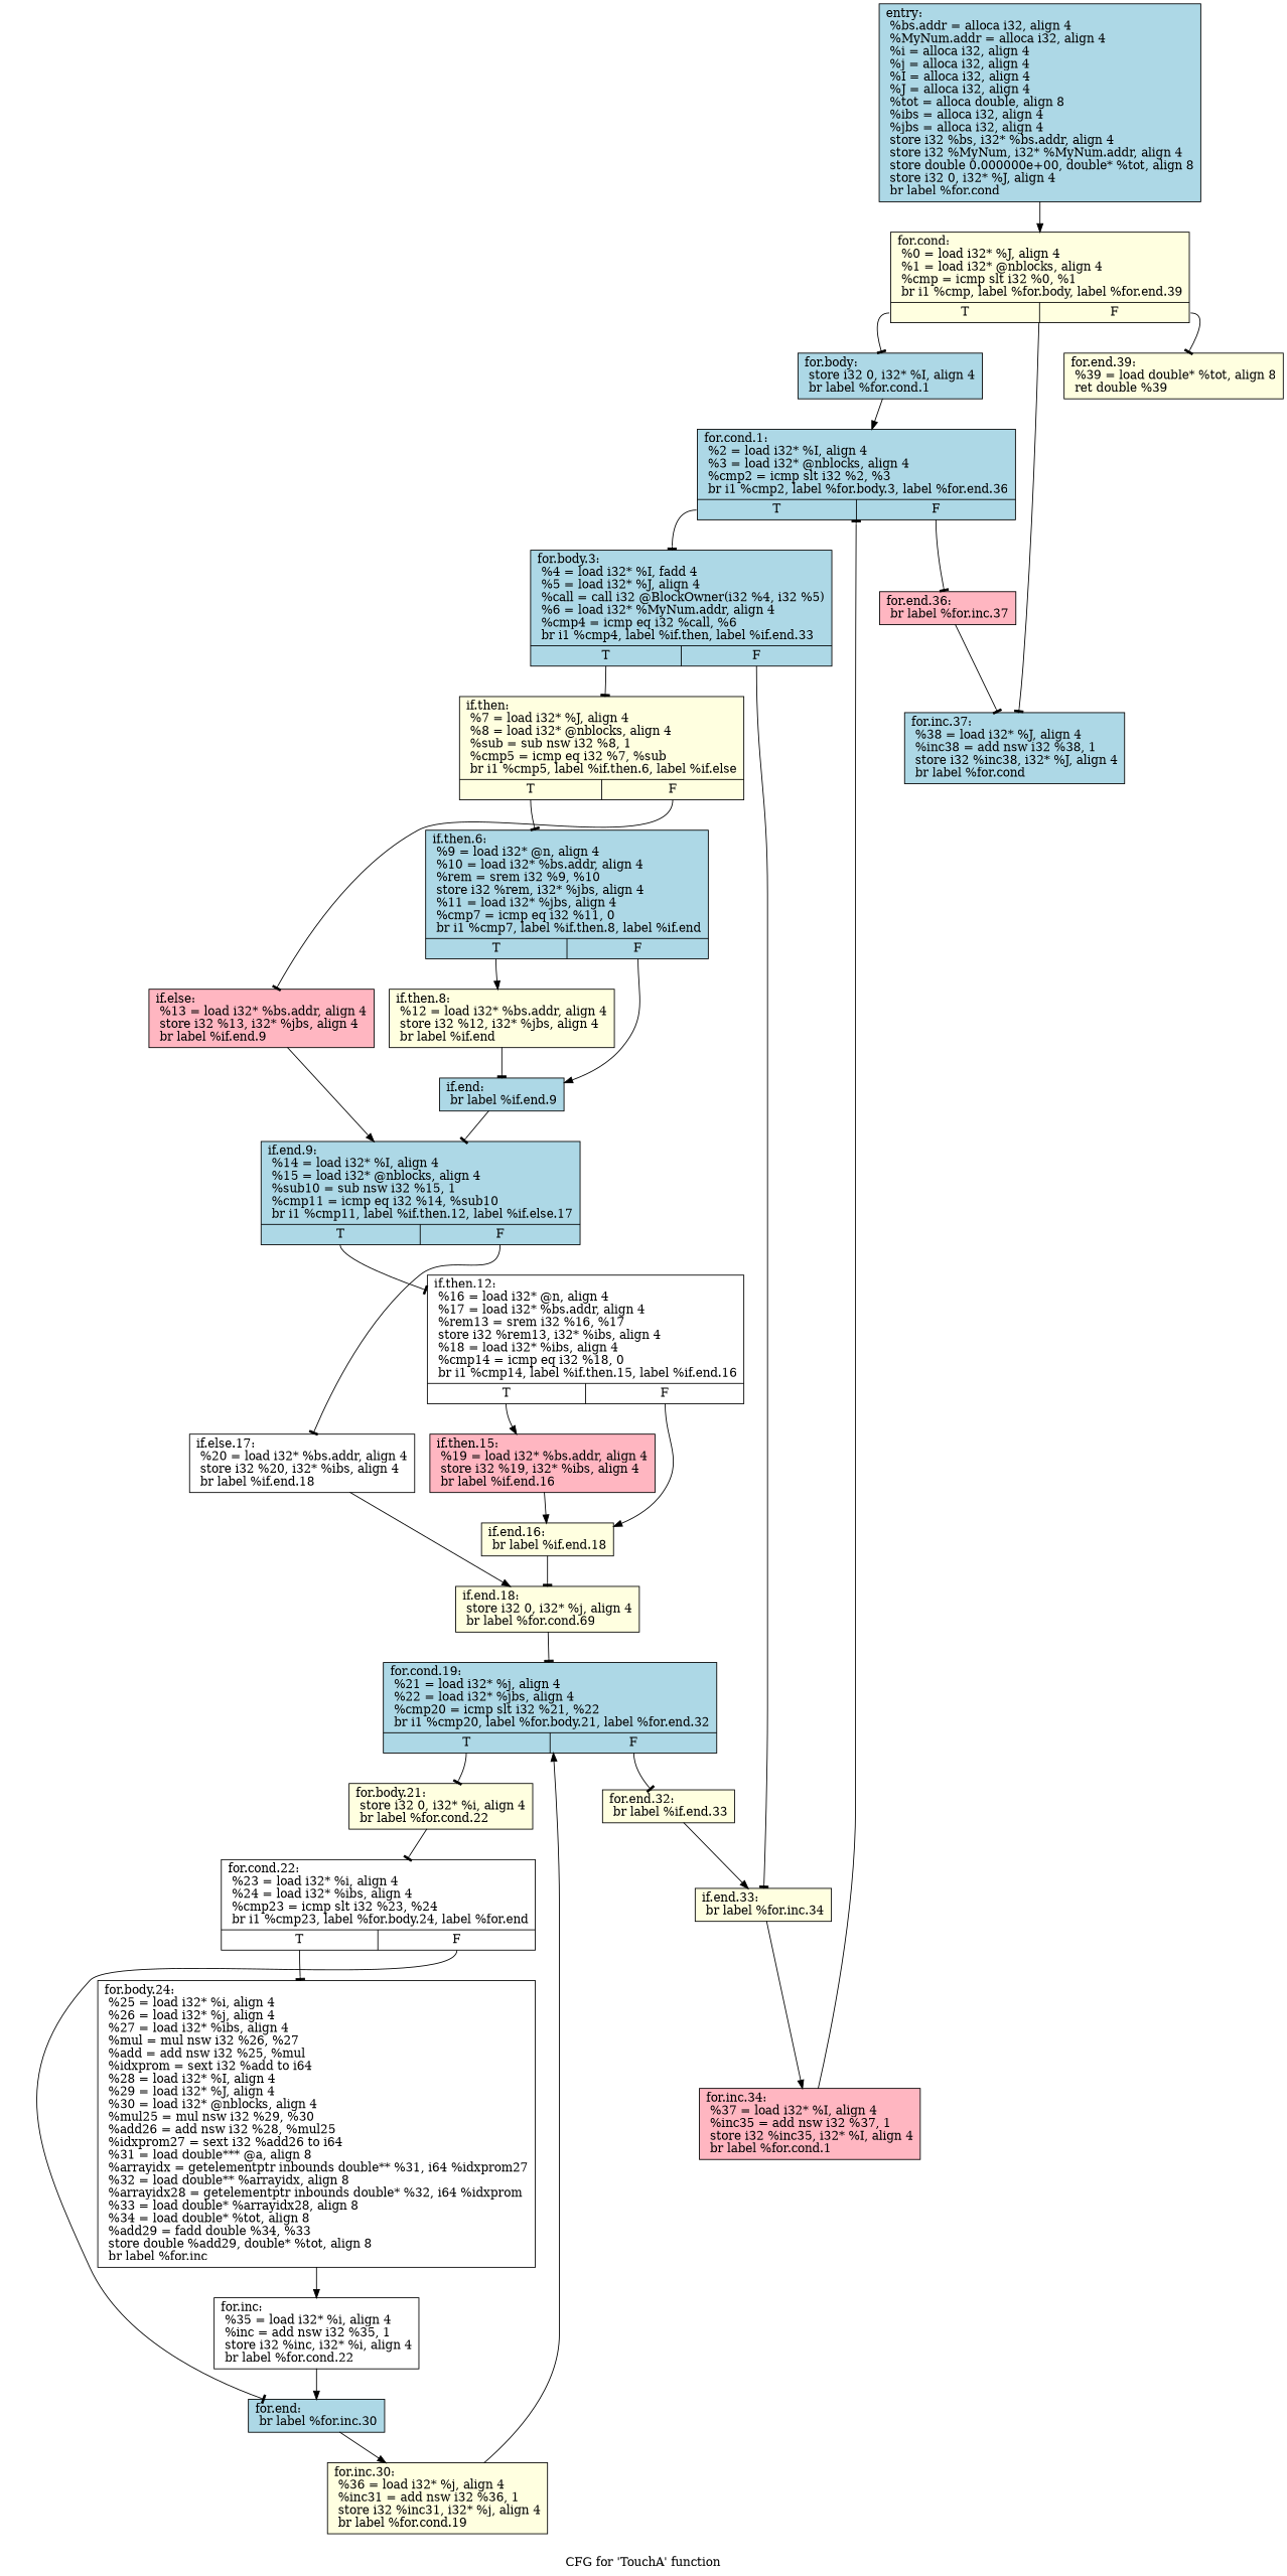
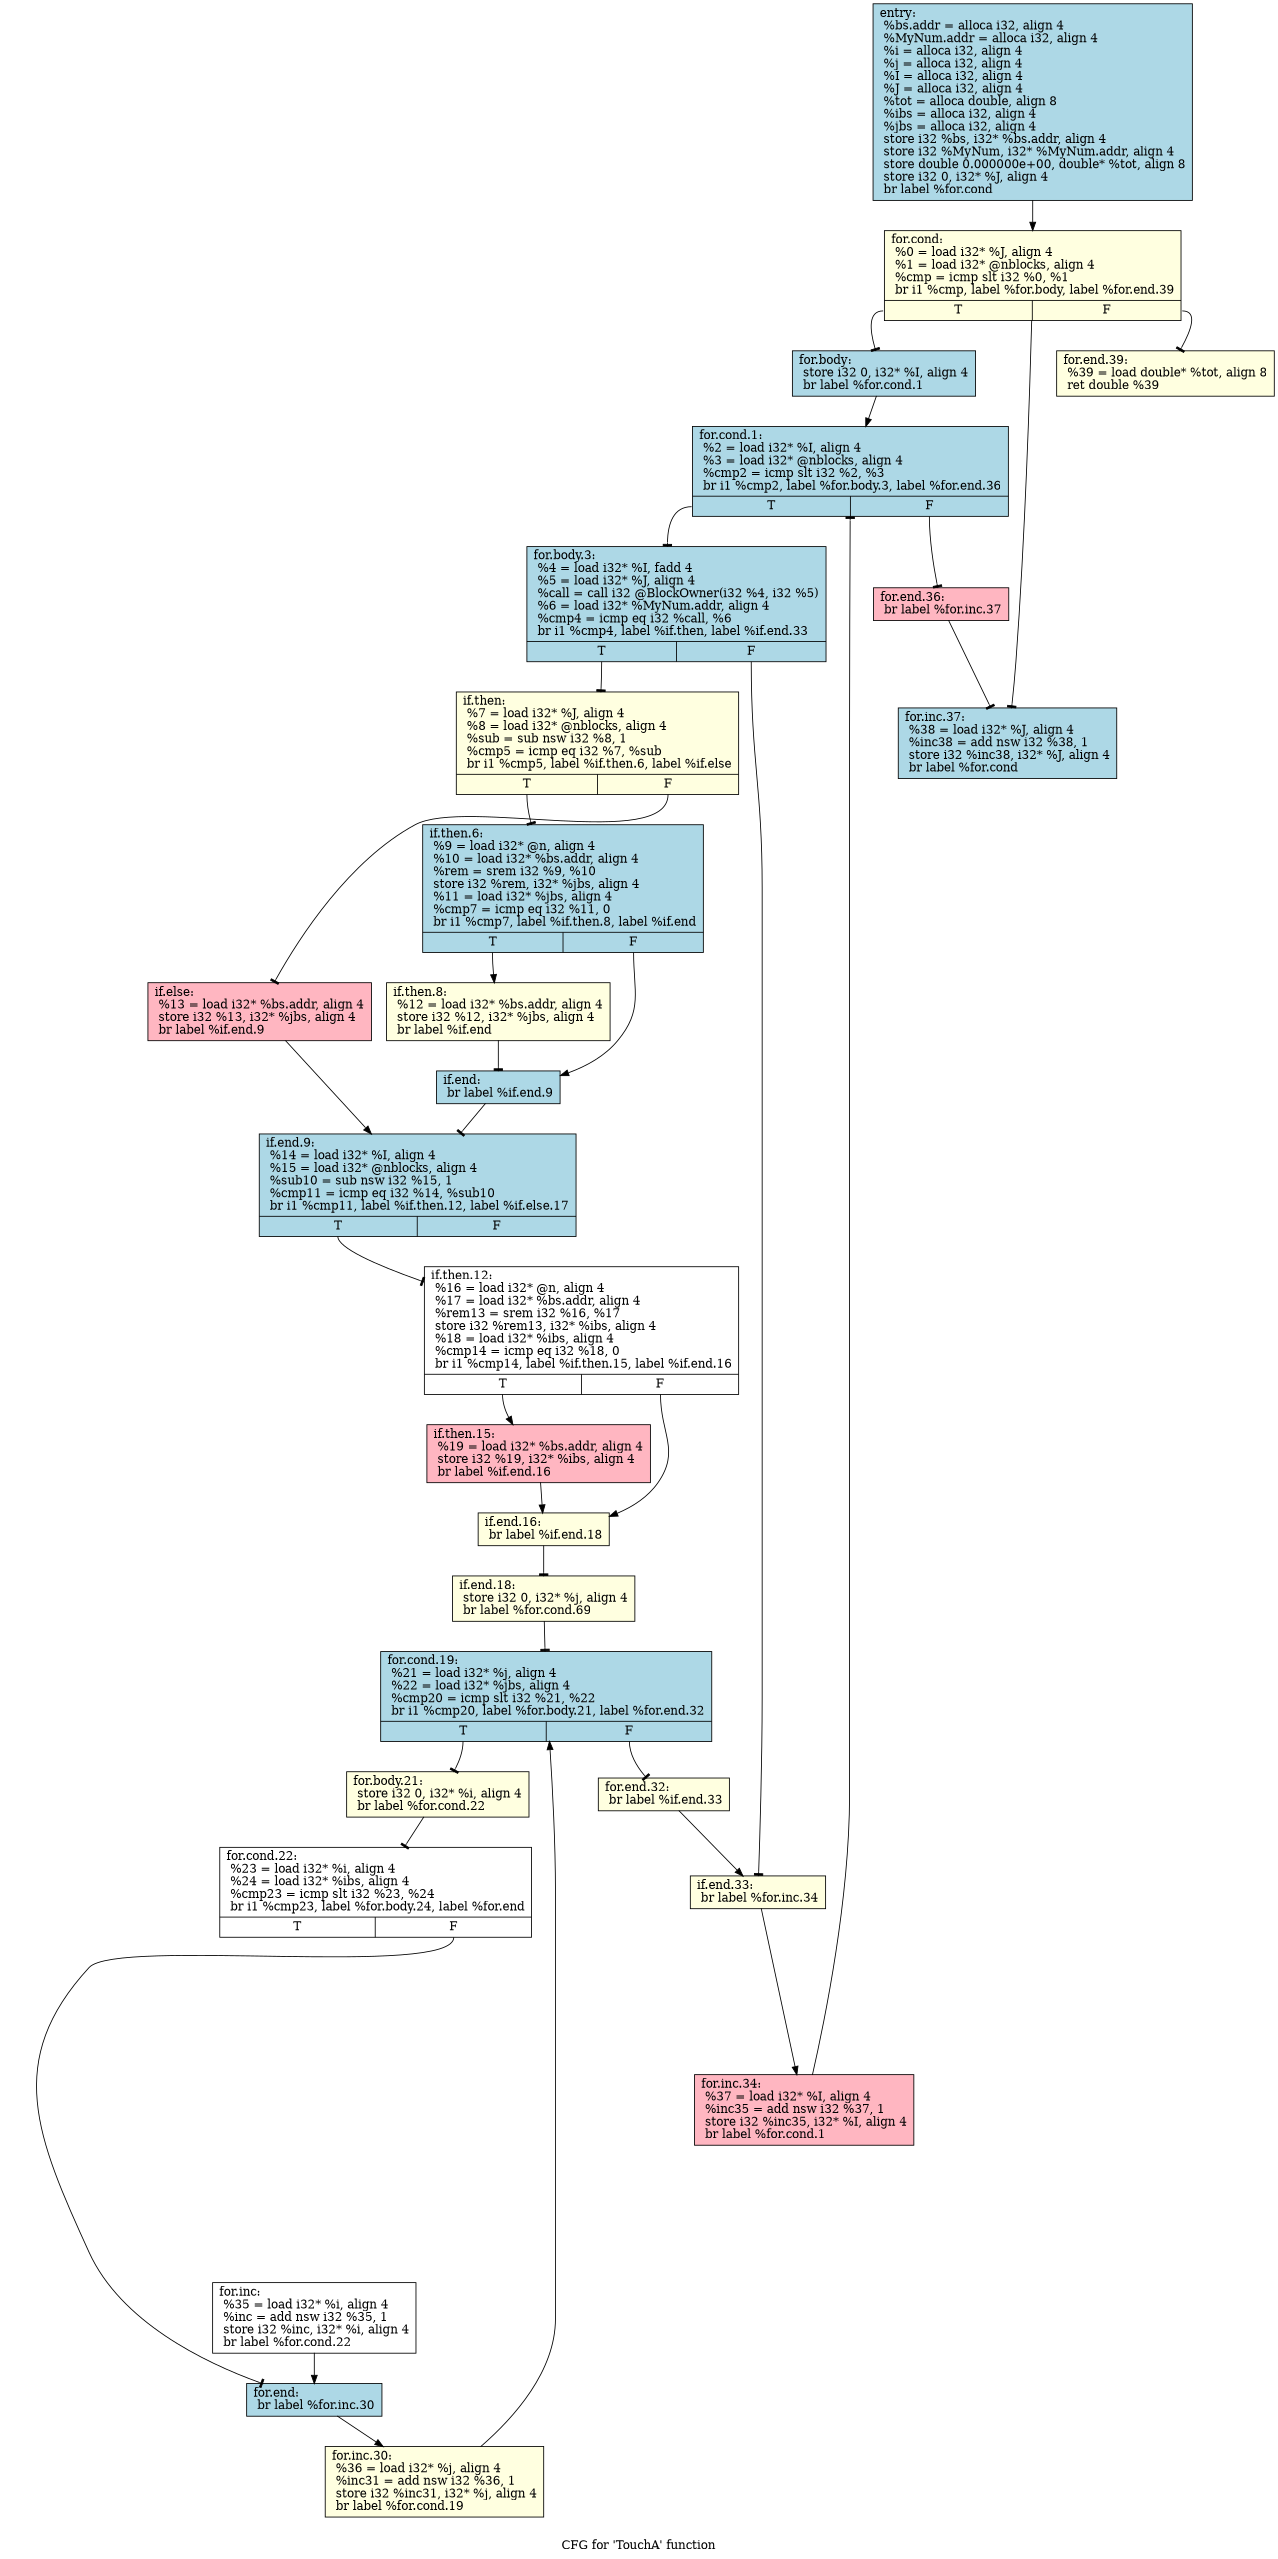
  digraph {
    label="CFG for 'TouchA' function"
    node [fillcolor=lightblue shape=record style=filled]
    edge [arrowhead=tee]
    n1 [label="{entry:\l  %bs.addr = alloca i32, align 4\l  %MyNum.addr = alloca i32, align 4\l  %i = alloca i32, align 4\l  %j = alloca i32, align 4\l  %I = alloca i32, align 4\l  %J = alloca i32, align 4\l  %tot = alloca double, align 8\l  %ibs = alloca i32, align 4\l  %jbs = alloca i32, align 4\l  store i32 %bs, i32* %bs.addr, align 4\l  store i32 %MyNum, i32* %MyNum.addr, align 4\l  store double 0.000000e+00, double* %tot, align 8\l  store i32 0, i32* %J, align 4\l  br label %for.cond\l}"]
    n2 [fillcolor=lightyellow label="{for.cond:                                         \l  %0 = load i32* %J, align 4\l  %1 = load i32* @nblocks, align 4\l  %cmp = icmp slt i32 %0, %1\l  br i1 %cmp, label %for.body, label %for.end.39\l|{<s0>T|<s1>F}}"]
    n3 [label="{for.body:                                         \l  store i32 0, i32* %I, align 4\l  br label %for.cond.1\l}"]
    n4 [fillcolor=lightyellow label="{for.end.39:                                       \l  %39 = load double* %tot, align 8\l  ret double %39\l}"]
    n5 [label="{for.inc.37:                                       \l  %38 = load i32* %J, align 4\l  %inc38 = add nsw i32 %38, 1\l  store i32 %inc38, i32* %J, align 4\l  br label %for.cond\l}"]
    n6 [label="{for.cond.1:                                       \l  %2 = load i32* %I, align 4\l  %3 = load i32* @nblocks, align 4\l  %cmp2 = icmp slt i32 %2, %3\l  br i1 %cmp2, label %for.body.3, label %for.end.36\l|{<s0>T|<s1>F}}"]
    n7 [label="{for.body.3:                                       \l  %4 = load i32* %I, fadd 4\l  %5 = load i32* %J, align 4\l  %call = call i32 @BlockOwner(i32 %4, i32 %5)\l  %6 = load i32* %MyNum.addr, align 4\l  %cmp4 = icmp eq i32 %call, %6\l  br i1 %cmp4, label %if.then, label %if.end.33\l|{<s0>T|<s1>F}}"]
    n8 [fillcolor=lightpink label="{for.end.36:                                       \l  br label %for.inc.37\l}"]
    n9 [fillcolor=lightyellow label="{if.then:                                          \l  %7 = load i32* %J, align 4\l  %8 = load i32* @nblocks, align 4\l  %sub = sub nsw i32 %8, 1\l  %cmp5 = icmp eq i32 %7, %sub\l  br i1 %cmp5, label %if.then.6, label %if.else\l|{<s0>T|<s1>F}}"]
    n10 [fillcolor=lightyellow label="{if.end.33:                                        \l  br label %for.inc.34\l}"]
    n11 [label="{if.then.6:                                        \l  %9 = load i32* @n, align 4\l  %10 = load i32* %bs.addr, align 4\l  %rem = srem i32 %9, %10\l  store i32 %rem, i32* %jbs, align 4\l  %11 = load i32* %jbs, align 4\l  %cmp7 = icmp eq i32 %11, 0\l  br i1 %cmp7, label %if.then.8, label %if.end\l|{<s0>T|<s1>F}}"]
    n12 [fillcolor=lightpink label="{if.else:                                          \l  %13 = load i32* %bs.addr, align 4\l  store i32 %13, i32* %jbs, align 4\l  br label %if.end.9\l}"]
    n13 [fillcolor=lightpink label="{for.inc.34:                                       \l  %37 = load i32* %I, align 4\l  %inc35 = add nsw i32 %37, 1\l  store i32 %inc35, i32* %I, align 4\l  br label %for.cond.1\l}"]
    n14 [fillcolor=lightyellow label="{if.then.8:                                        \l  %12 = load i32* %bs.addr, align 4\l  store i32 %12, i32* %jbs, align 4\l  br label %if.end\l}"]
    n15 [label="{if.end:                                           \l  br label %if.end.9\l}"]
    n16 [label="{if.end.9:                                         \l  %14 = load i32* %I, align 4\l  %15 = load i32* @nblocks, align 4\l  %sub10 = sub nsw i32 %15, 1\l  %cmp11 = icmp eq i32 %14, %sub10\l  br i1 %cmp11, label %if.then.12, label %if.else.17\l|{<s0>T|<s1>F}}"]
    n17 [fillcolor=white label="{if.then.12:                                       \l  %16 = load i32* @n, align 4\l  %17 = load i32* %bs.addr, align 4\l  %rem13 = srem i32 %16, %17\l  store i32 %rem13, i32* %ibs, align 4\l  %18 = load i32* %ibs, align 4\l  %cmp14 = icmp eq i32 %18, 0\l  br i1 %cmp14, label %if.then.15, label %if.end.16\l|{<s0>T|<s1>F}}"]
-   n18 [fillcolor=white label="{if.else.17:                                       \l  %20 = load i32* %bs.addr, align 4\l  store i32 %20, i32* %ibs, align 4\l  br label %if.end.18\l}"]
    n19 [fillcolor=lightpink label="{if.then.15:                                       \l  %19 = load i32* %bs.addr, align 4\l  store i32 %19, i32* %ibs, align 4\l  br label %if.end.16\l}"]
    n20 [fillcolor=lightyellow label="{if.end.16:                                        \l  br label %if.end.18\l}"]
    n21 [fillcolor=lightyellow label="{if.end.18:                                        \l  store i32 0, i32* %j, align 4\l  br label %for.cond.69\l}"]
    n22 [label="{for.cond.19:                                      \l  %21 = load i32* %j, align 4\l  %22 = load i32* %jbs, align 4\l  %cmp20 = icmp slt i32 %21, %22\l  br i1 %cmp20, label %for.body.21, label %for.end.32\l|{<s0>T|<s1>F}}"]
    n23 [fillcolor=lightyellow label="{for.body.21:                                      \l  store i32 0, i32* %i, align 4\l  br label %for.cond.22\l}"]
    n24 [fillcolor=lightyellow label="{for.end.32:                                       \l  br label %if.end.33\l}"]
    n25 [fillcolor=white label="{for.cond.22:                                      \l  %23 = load i32* %i, align 4\l  %24 = load i32* %ibs, align 4\l  %cmp23 = icmp slt i32 %23, %24\l  br i1 %cmp23, label %for.body.24, label %for.end\l|{<s0>T|<s1>F}}"]
-   n26 [fillcolor=white label="{for.body.24:                                      \l  %25 = load i32* %i, align 4\l  %26 = load i32* %j, align 4\l  %27 = load i32* %ibs, align 4\l  %mul = mul nsw i32 %26, %27\l  %add = add nsw i32 %25, %mul\l  %idxprom = sext i32 %add to i64\l  %28 = load i32* %I, align 4\l  %29 = load i32* %J, align 4\l  %30 = load i32* @nblocks, align 4\l  %mul25 = mul nsw i32 %29, %30\l  %add26 = add nsw i32 %28, %mul25\l  %idxprom27 = sext i32 %add26 to i64\l  %31 = load double*** @a, align 8\l  %arrayidx = getelementptr inbounds double** %31, i64 %idxprom27\l  %32 = load double** %arrayidx, align 8\l  %arrayidx28 = getelementptr inbounds double* %32, i64 %idxprom\l  %33 = load double* %arrayidx28, align 8\l  %34 = load double* %tot, align 8\l  %add29 = fadd double %34, %33\l  store double %add29, double* %tot, align 8\l  br label %for.inc\l}"]
    n27 [label="{for.end:                                          \l  br label %for.inc.30\l}"]
    n28 [fillcolor=white label="{for.inc:                                          \l  %35 = load i32* %i, align 4\l  %inc = add nsw i32 %35, 1\l  store i32 %inc, i32* %i, align 4\l  br label %for.cond.22\l}"]
    n29 [fillcolor=lightyellow label="{for.inc.30:                                       \l  %36 = load i32* %j, align 4\l  %inc31 = add nsw i32 %36, 1\l  store i32 %inc31, i32* %j, align 4\l  br label %for.cond.19\l}"]
    n1 -> n2 [arrowhead=normal]
    n2 -> n3 [tailport=s0]
    n2 -> n4 [tailport=s1]
    n2 -> n5
    n3 -> n6 [arrowhead=normal]
    n6 -> n7 [tailport=s0]
    n6 -> n8 [tailport=s1]
    n7 -> n9 [tailport=s0]
    n7 -> n10 [tailport=s1]
    n8 -> n5
    n9 -> n11 [tailport=s0]
    n9 -> n12 [tailport=s1]
    n10 -> n13 [arrowhead=normal]
    n11 -> n14 [arrowhead=normal tailport=s0]
    n11 -> n15 [arrowhead=normal tailport=s1]
    n12 -> n16 [arrowhead=normal]
    n13 -> n6
    n14 -> n15
    n15 -> n16
    n16 -> n17 [tailport=s0]
-   n16 -> n18 [tailport=s1]
    n17 -> n19 [arrowhead=normal tailport=s0]
    n17 -> n20 [arrowhead=normal tailport=s1]
-   n18 -> n21 [arrowhead=normal]
    n19 -> n20 [arrowhead=normal]
    n20 -> n21
    n21 -> n22
    n22 -> n23 [tailport=s0]
    n22 -> n24 [tailport=s1]
    n23 -> n25
    n24 -> n10 [arrowhead=normal]
-   n25 -> n26 [tailport=s0]
    n25 -> n27 [tailport=s1]
-   n26 -> n28 [arrowhead=normal]
    n27 -> n29 [arrowhead=normal]
    n28 -> n27 [arrowhead=normal]
    n29 -> n22 [arrowhead=normal]
  }
